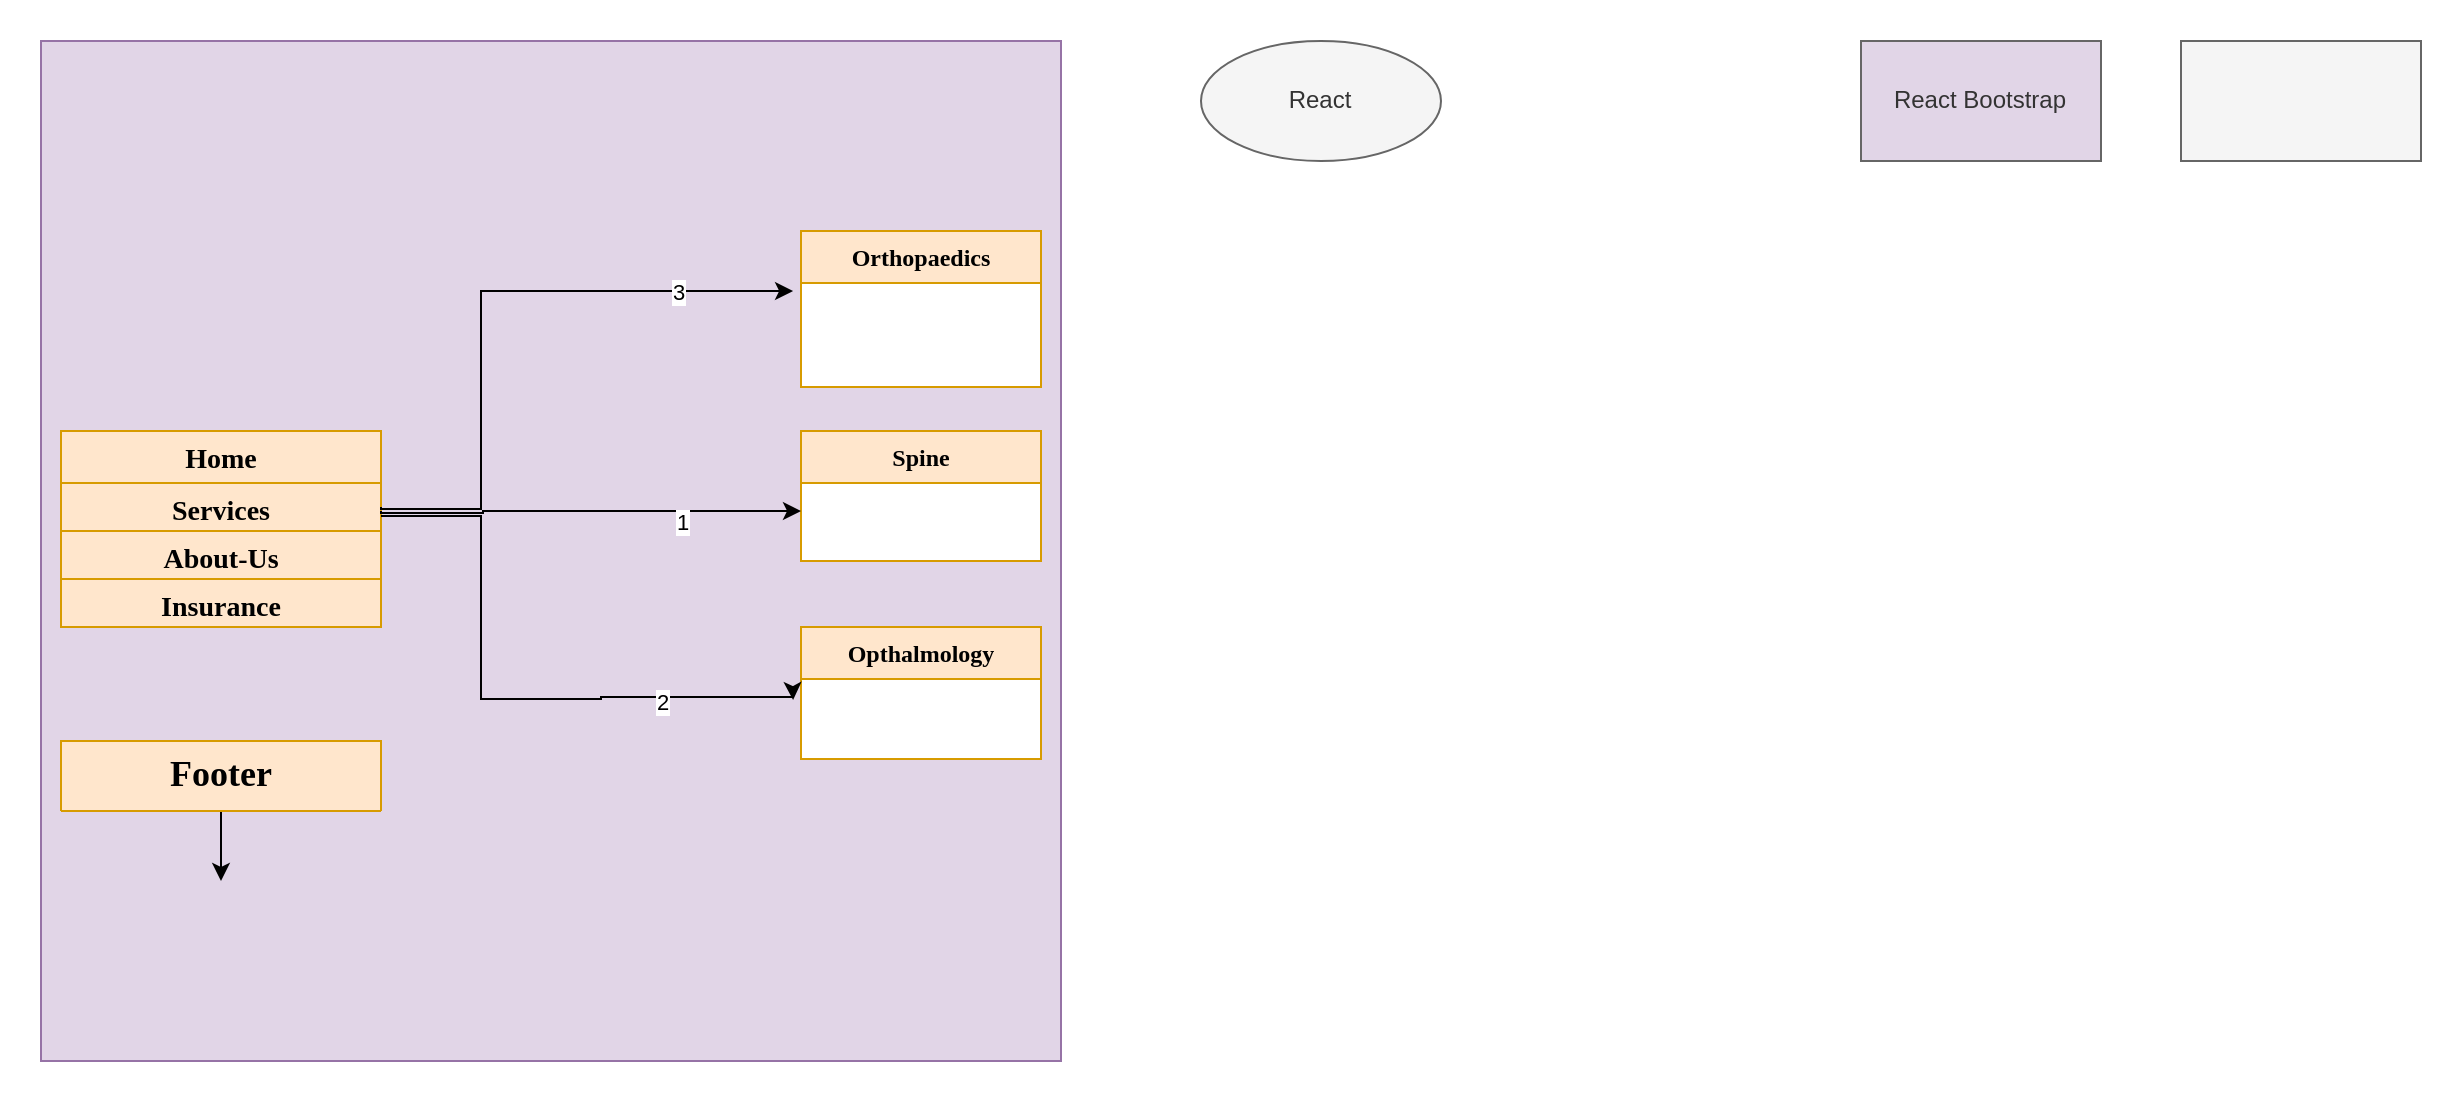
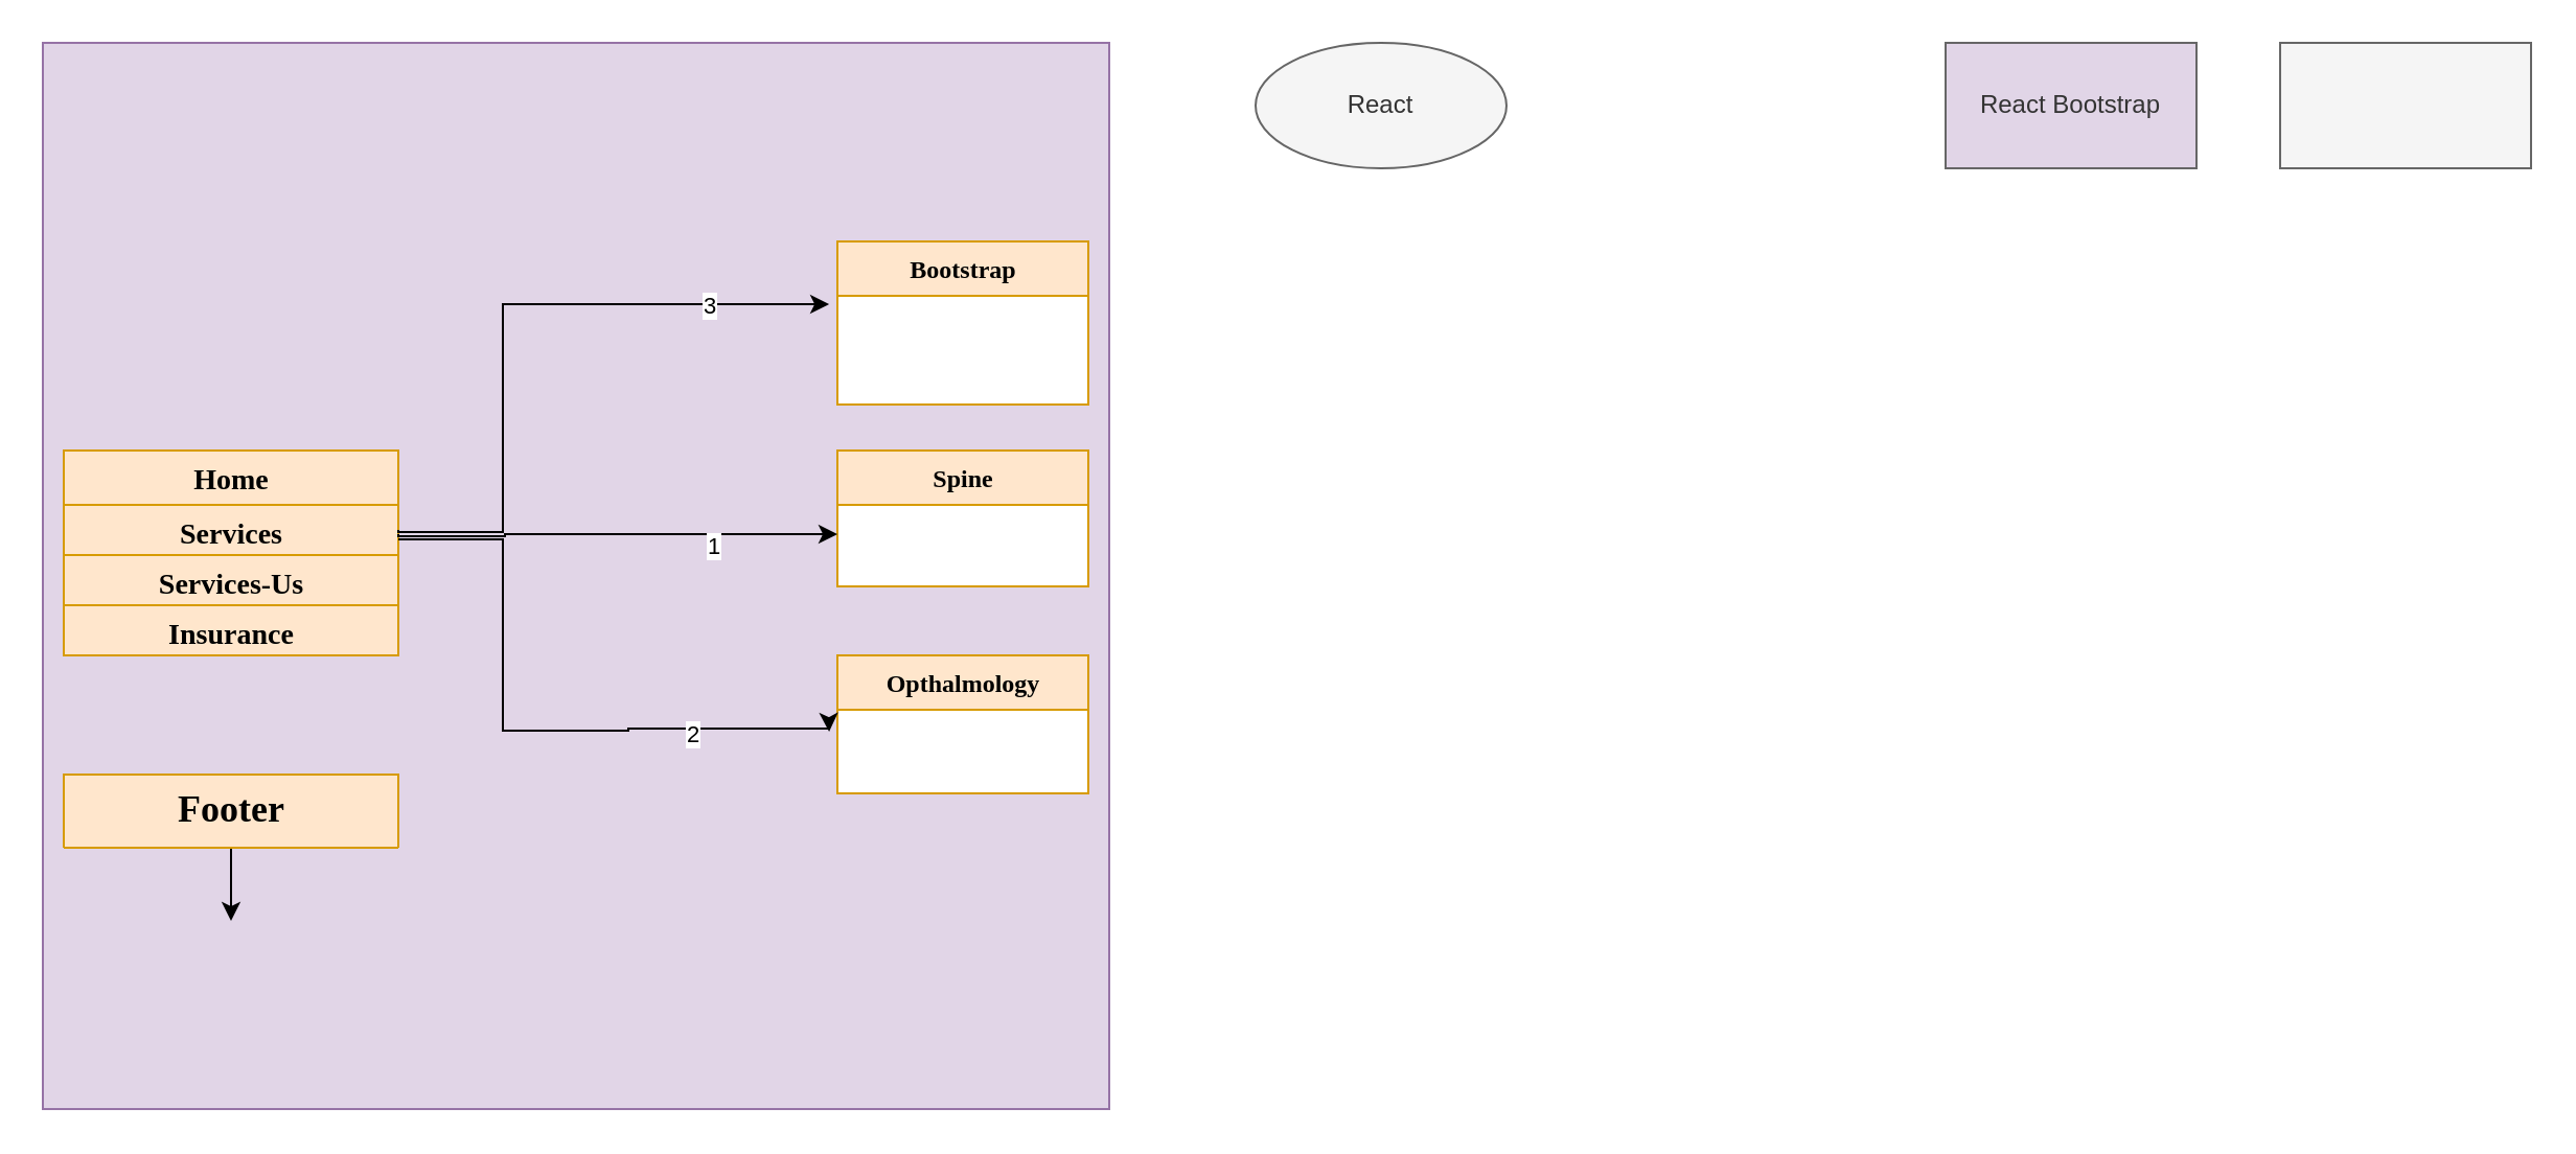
  <mxCell id="0" />
  <mxCell id="1" parent="0" />
  <mxCell id="2" value="" style="whiteSpace=wrap;html=1;aspect=fixed;fillColor=#e1d5e7;strokeColor=#9673a6;" parent="1" vertex="1"><mxGeometry x="20" y="20" width="510" height="510" as="geometry" /></mxCell>
  <mxCell id="3" style="edgeStyle=orthogonalEdgeStyle;rounded=0;orthogonalLoop=1;jettySize=auto;html=1;" parent="1" edge="1"><mxGeometry relative="1" as="geometry"><mxPoint x="140" y="235" as="targetPoint" /><mxPoint x="140" y="235" as="sourcePoint" /></mxGeometry></mxCell>
  <mxCell id="4" style="edgeStyle=orthogonalEdgeStyle;rounded=0;orthogonalLoop=1;jettySize=auto;html=1;exitX=0.5;exitY=1;exitDx=0;exitDy=0;" parent="1" source="5" edge="1"><mxGeometry relative="1" as="geometry"><mxPoint x="110" y="440" as="targetPoint" /></mxGeometry></mxCell>
  <mxCell id="5" value="&lt;font style=&quot;font-size: 18px;&quot;&gt;Footer&lt;/font&gt;" style="swimlane;html=1;fontStyle=1;align=center;verticalAlign=top;childLayout=stackLayout;horizontal=1;startSize=35;horizontalStack=0;resizeParent=1;resizeLast=0;collapsible=1;marginBottom=0;swimlaneFillColor=#ffffff;rounded=0;shadow=0;comic=0;labelBackgroundColor=none;strokeWidth=1;fillColor=#ffe6cc;fontFamily=Verdana;fontSize=12;strokeColor=#d79b00;" parent="1" vertex="1"><mxGeometry x="30" y="370" width="160" height="35" as="geometry" /></mxCell>
  <mxCell id="6" value="Opthalmology" style="swimlane;html=1;fontStyle=1;align=center;verticalAlign=top;childLayout=stackLayout;horizontal=1;startSize=26;horizontalStack=0;resizeParent=1;resizeLast=0;collapsible=1;marginBottom=0;swimlaneFillColor=#ffffff;rounded=0;shadow=0;comic=0;labelBackgroundColor=none;strokeWidth=1;fillColor=#ffe6cc;fontFamily=Verdana;fontSize=12;strokeColor=#d79b00;" parent="1" vertex="1"><mxGeometry x="400" y="313" width="120" height="66" as="geometry" /></mxCell>
  <mxCell id="7" style="edgeStyle=orthogonalEdgeStyle;rounded=0;orthogonalLoop=1;jettySize=auto;html=1;exitX=0.5;exitY=1;exitDx=0;exitDy=0;" parent="1" source="8" edge="1"><mxGeometry relative="1" as="geometry"><mxPoint x="460" y="165" as="targetPoint" /></mxGeometry></mxCell>
- <mxCell id="8" value="Orthopaedics" style="swimlane;html=1;fontStyle=1;align=center;verticalAlign=top;childLayout=stackLayout;horizontal=1;startSize=26;horizontalStack=0;resizeParent=1;resizeLast=0;collapsible=1;marginBottom=0;swimlaneFillColor=#ffffff;rounded=0;shadow=0;comic=0;labelBackgroundColor=none;strokeWidth=1;fillColor=#ffe6cc;fontFamily=Verdana;fontSize=12;strokeColor=#d79b00;" parent="1" vertex="1"><mxGeometry x="400" y="115" width="120" height="78" as="geometry" /></mxCell>
+ <mxCell id="8" value="Bootstrap" style="swimlane;html=1;fontStyle=1;align=center;verticalAlign=top;childLayout=stackLayout;horizontal=1;startSize=26;horizontalStack=0;resizeParent=1;resizeLast=0;collapsible=1;marginBottom=0;swimlaneFillColor=#ffffff;rounded=0;shadow=0;comic=0;labelBackgroundColor=none;strokeWidth=1;fillColor=#ffe6cc;fontFamily=Verdana;fontSize=12;strokeColor=#d79b00;" parent="1" vertex="1"><mxGeometry x="400" y="115" width="120" height="78" as="geometry" /></mxCell>
  <mxCell id="9" value="Spine" style="swimlane;html=1;fontStyle=1;align=center;verticalAlign=top;childLayout=stackLayout;horizontal=1;startSize=26;horizontalStack=0;resizeParent=1;resizeLast=0;collapsible=1;marginBottom=0;swimlaneFillColor=#ffffff;rounded=0;shadow=0;comic=0;labelBackgroundColor=none;strokeWidth=1;fillColor=#ffe6cc;fontFamily=Verdana;fontSize=12;strokeColor=#d79b00;" parent="1" vertex="1"><mxGeometry x="400" y="215" width="120" height="65" as="geometry" /></mxCell>
  <mxCell id="10" value="&lt;font style=&quot;font-size: 14px;&quot;&gt;Home&lt;/font&gt;" style="swimlane;html=1;fontStyle=1;align=center;verticalAlign=top;childLayout=stackLayout;horizontal=1;startSize=26;horizontalStack=0;resizeParent=1;resizeLast=0;collapsible=1;marginBottom=0;swimlaneFillColor=#ffffff;rounded=0;shadow=0;comic=0;labelBackgroundColor=none;strokeWidth=1;fillColor=#ffe6cc;fontFamily=Verdana;fontSize=12;strokeColor=#d79b00;" parent="1" vertex="1"><mxGeometry x="30" y="215" width="160" height="98" as="geometry" /></mxCell>
  <mxCell id="11" value="&lt;font style=&quot;font-size: 14px;&quot;&gt;Services&lt;/font&gt;" style="swimlane;html=1;fontStyle=1;align=center;verticalAlign=top;childLayout=stackLayout;horizontal=1;startSize=26;horizontalStack=0;resizeParent=1;resizeLast=0;collapsible=1;marginBottom=0;swimlaneFillColor=#ffffff;rounded=0;shadow=0;comic=0;labelBackgroundColor=none;strokeWidth=1;fillColor=#ffe6cc;fontFamily=Verdana;fontSize=12;strokeColor=#d79b00;" parent="10" vertex="1"><mxGeometry y="26" width="160" height="24" as="geometry" /></mxCell>
- <mxCell id="12" value="&lt;font style=&quot;font-size: 14px;&quot;&gt;About-Us&lt;/font&gt;" style="swimlane;html=1;fontStyle=1;align=center;verticalAlign=top;childLayout=stackLayout;horizontal=1;startSize=26;horizontalStack=0;resizeParent=1;resizeLast=0;collapsible=1;marginBottom=0;swimlaneFillColor=#ffffff;rounded=0;shadow=0;comic=0;labelBackgroundColor=none;strokeWidth=1;fillColor=#ffe6cc;fontFamily=Verdana;fontSize=12;strokeColor=#d79b00;" parent="10" vertex="1"><mxGeometry y="50" width="160" height="24" as="geometry" /></mxCell>
+ <mxCell id="12" value="&lt;font style=&quot;font-size: 14px;&quot;&gt;Services-Us&lt;/font&gt;" style="swimlane;html=1;fontStyle=1;align=center;verticalAlign=top;childLayout=stackLayout;horizontal=1;startSize=26;horizontalStack=0;resizeParent=1;resizeLast=0;collapsible=1;marginBottom=0;swimlaneFillColor=#ffffff;rounded=0;shadow=0;comic=0;labelBackgroundColor=none;strokeWidth=1;fillColor=#ffe6cc;fontFamily=Verdana;fontSize=12;strokeColor=#d79b00;" parent="10" vertex="1"><mxGeometry y="50" width="160" height="24" as="geometry" /></mxCell>
  <mxCell id="13" value="&lt;font style=&quot;font-size: 14px;&quot;&gt;Insurance&lt;/font&gt;" style="swimlane;html=1;fontStyle=1;align=center;verticalAlign=top;childLayout=stackLayout;horizontal=1;startSize=26;horizontalStack=0;resizeParent=1;resizeLast=0;collapsible=1;marginBottom=0;swimlaneFillColor=#ffffff;rounded=0;shadow=0;comic=0;labelBackgroundColor=none;strokeWidth=1;fillColor=#ffe6cc;fontFamily=Verdana;fontSize=12;strokeColor=#d79b00;" parent="10" vertex="1"><mxGeometry y="74" width="160" height="24" as="geometry" /></mxCell>
  <mxCell id="14" value="" style="endArrow=classic;html=1;rounded=0;edgeStyle=orthogonalEdgeStyle;" parent="1" edge="1"><mxGeometry width="50" height="50" relative="1" as="geometry"><mxPoint x="190" y="255" as="sourcePoint" /><mxPoint x="400" y="255" as="targetPoint" /><Array as="points"><mxPoint x="190" y="256" /><mxPoint x="241" y="256" /></Array></mxGeometry></mxCell>
  <mxCell id="15" value="1" style="edgeLabel;html=1;align=center;verticalAlign=middle;resizable=0;points=[];" parent="14" vertex="1" connectable="0"><mxGeometry x="0.245" y="-1" relative="1" as="geometry"><mxPoint x="20" y="4" as="offset" /></mxGeometry></mxCell>
  <mxCell id="16" value="" style="endArrow=classic;html=1;rounded=0;edgeStyle=orthogonalEdgeStyle;entryX=-0.033;entryY=0.846;entryDx=0;entryDy=0;entryPerimeter=0;" parent="1" edge="1"><mxGeometry width="50" height="50" relative="1" as="geometry"><mxPoint x="190" y="257.5" as="sourcePoint" /><mxPoint x="396.04" y="349.496" as="targetPoint" /><Array as="points"><mxPoint x="240" y="258" /><mxPoint x="240" y="349" /><mxPoint x="300" y="349" /><mxPoint x="300" y="348" /><mxPoint x="396" y="348" /></Array></mxGeometry></mxCell>
  <mxCell id="17" value="2" style="edgeLabel;html=1;align=center;verticalAlign=middle;resizable=0;points=[];rotation=0;" parent="16" vertex="1" connectable="0"><mxGeometry x="0.245" y="-1" relative="1" as="geometry"><mxPoint x="45" as="offset" /></mxGeometry></mxCell>
  <mxCell id="18" value="" style="endArrow=classic;html=1;rounded=0;edgeStyle=orthogonalEdgeStyle;entryX=-0.033;entryY=0.231;entryDx=0;entryDy=0;entryPerimeter=0;" parent="1" edge="1"><mxGeometry width="50" height="50" relative="1" as="geometry"><mxPoint x="190" y="253" as="sourcePoint" /><mxPoint x="396.04" y="145.006" as="targetPoint" /><Array as="points"><mxPoint x="190" y="254" /><mxPoint x="240" y="254" /><mxPoint x="240" y="145" /></Array></mxGeometry></mxCell>
  <mxCell id="19" value="3" style="edgeLabel;html=1;align=center;verticalAlign=middle;resizable=0;points=[];" parent="18" vertex="1" connectable="0"><mxGeometry x="0.637" relative="1" as="geometry"><mxPoint as="offset" /></mxGeometry></mxCell>
  <mxCell id="20" value="React" style="ellipse;whiteSpace=wrap;html=1;fillColor=#f5f5f5;fontColor=#333333;strokeColor=#666666;" parent="1" vertex="1"><mxGeometry x="600" y="20" width="120" height="60" as="geometry" /></mxCell>
  <mxCell id="21" value="React Bootstrap" style="rounded=0;whiteSpace=wrap;html=1;fillColor=#e1d5e7;fontColor=#333333;strokeColor=#666666;" parent="1" vertex="1"><mxGeometry x="930" y="20" width="120" height="60" as="geometry" /></mxCell>
  <mxCell id="22" value="" style="rounded=0;whiteSpace=wrap;html=1;fillColor=#f5f5f5;fontColor=#333333;strokeColor=#666666;" parent="1" vertex="1"><mxGeometry x="1090" y="20" width="120" height="60" as="geometry" /></mxCell>
